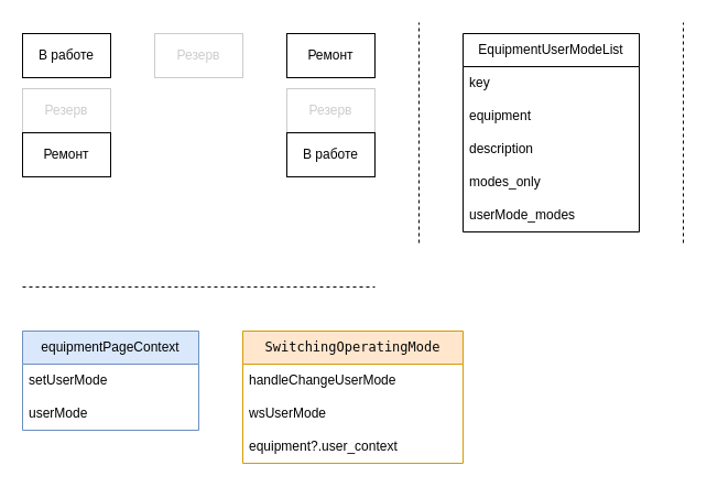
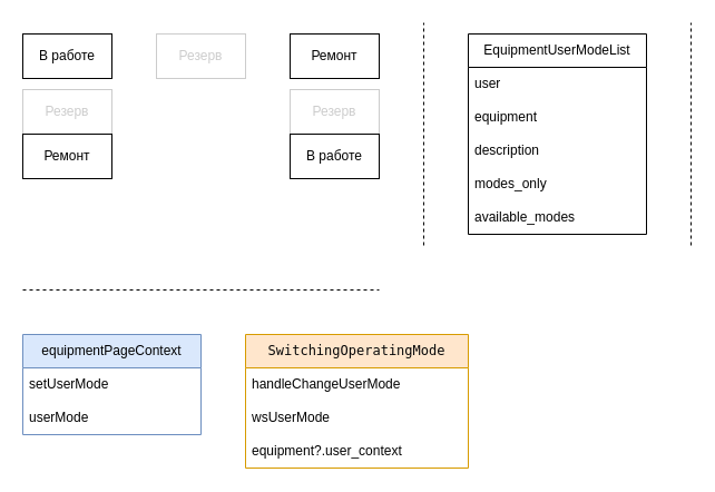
  <mxCell id="0" />
  <mxCell id="1" parent="0" />
  <mxCell id="2" value="В работе" style="rounded=0;whiteSpace=wrap;html=1;" vertex="1" parent="1"><mxGeometry x="20" y="30" width="80" height="40" as="geometry" /></mxCell>
  <mxCell id="3" value="&lt;font color=&quot;#cccccc&quot;&gt;Резерв&lt;/font&gt;" style="rounded=0;whiteSpace=wrap;html=1;strokeColor=#CCCCCC;" vertex="1" parent="1"><mxGeometry x="20" y="80" width="80" height="40" as="geometry" /></mxCell>
  <mxCell id="4" value="Ремонт" style="rounded=0;whiteSpace=wrap;html=1;" vertex="1" parent="1"><mxGeometry x="260" y="30" width="80" height="40" as="geometry" /></mxCell>
  <mxCell id="5" value="Ремонт" style="rounded=0;whiteSpace=wrap;html=1;" vertex="1" parent="1"><mxGeometry x="20" y="120" width="80" height="40" as="geometry" /></mxCell>
  <mxCell id="6" value="&lt;font color=&quot;#cccccc&quot;&gt;Резерв&lt;/font&gt;" style="rounded=0;whiteSpace=wrap;html=1;strokeColor=#CCCCCC;" vertex="1" parent="1"><mxGeometry x="140" y="30" width="80" height="40" as="geometry" /></mxCell>
  <mxCell id="7" value="&lt;font color=&quot;#cccccc&quot;&gt;Резерв&lt;/font&gt;" style="rounded=0;whiteSpace=wrap;html=1;strokeColor=#CCCCCC;" vertex="1" parent="1"><mxGeometry x="260" y="80" width="80" height="40" as="geometry" /></mxCell>
  <mxCell id="8" value="В работе" style="rounded=0;whiteSpace=wrap;html=1;" vertex="1" parent="1"><mxGeometry x="260" y="120" width="80" height="40" as="geometry" /></mxCell>
  <mxCell id="9" value="EquipmentUserModeList" style="swimlane;fontStyle=0;childLayout=stackLayout;horizontal=1;startSize=30;horizontalStack=0;resizeParent=1;resizeParentMax=0;resizeLast=0;collapsible=1;marginBottom=0;whiteSpace=wrap;html=1;" vertex="1" parent="1"><mxGeometry x="420" y="30" width="160" height="180" as="geometry" /></mxCell>
- <mxCell id="10" value="key" style="text;strokeColor=none;fillColor=none;align=left;verticalAlign=middle;spacingLeft=4;spacingRight=4;overflow=hidden;points=[[0,0.5],[1,0.5]];portConstraint=eastwest;rotatable=0;whiteSpace=wrap;html=1;" vertex="1" parent="9"><mxGeometry y="30" width="160" height="30" as="geometry" /></mxCell>
+ <mxCell id="10" value="user" style="text;strokeColor=none;fillColor=none;align=left;verticalAlign=middle;spacingLeft=4;spacingRight=4;overflow=hidden;points=[[0,0.5],[1,0.5]];portConstraint=eastwest;rotatable=0;whiteSpace=wrap;html=1;" vertex="1" parent="9"><mxGeometry y="30" width="160" height="30" as="geometry" /></mxCell>
  <mxCell id="11" value="equipment" style="text;strokeColor=none;fillColor=none;align=left;verticalAlign=middle;spacingLeft=4;spacingRight=4;overflow=hidden;points=[[0,0.5],[1,0.5]];portConstraint=eastwest;rotatable=0;whiteSpace=wrap;html=1;" vertex="1" parent="9"><mxGeometry y="60" width="160" height="30" as="geometry" /></mxCell>
  <mxCell id="12" value="description" style="text;strokeColor=none;fillColor=none;align=left;verticalAlign=middle;spacingLeft=4;spacingRight=4;overflow=hidden;points=[[0,0.5],[1,0.5]];portConstraint=eastwest;rotatable=0;whiteSpace=wrap;html=1;" vertex="1" parent="9"><mxGeometry y="90" width="160" height="30" as="geometry" /></mxCell>
  <mxCell id="13" value="modes_only" style="text;strokeColor=none;fillColor=none;align=left;verticalAlign=middle;spacingLeft=4;spacingRight=4;overflow=hidden;points=[[0,0.5],[1,0.5]];portConstraint=eastwest;rotatable=0;whiteSpace=wrap;html=1;" vertex="1" parent="9"><mxGeometry y="120" width="160" height="30" as="geometry" /></mxCell>
- <mxCell id="14" value="userMode_modes" style="text;strokeColor=none;fillColor=none;align=left;verticalAlign=middle;spacingLeft=4;spacingRight=4;overflow=hidden;points=[[0,0.5],[1,0.5]];portConstraint=eastwest;rotatable=0;whiteSpace=wrap;html=1;" vertex="1" parent="9"><mxGeometry y="150" width="160" height="30" as="geometry" /></mxCell>
+ <mxCell id="14" value="available_modes" style="text;strokeColor=none;fillColor=none;align=left;verticalAlign=middle;spacingLeft=4;spacingRight=4;overflow=hidden;points=[[0,0.5],[1,0.5]];portConstraint=eastwest;rotatable=0;whiteSpace=wrap;html=1;" vertex="1" parent="9"><mxGeometry y="150" width="160" height="30" as="geometry" /></mxCell>
  <mxCell id="15" value="" style="endArrow=none;dashed=1;html=1;rounded=0;" edge="1" parent="1"><mxGeometry width="50" height="50" relative="1" as="geometry"><mxPoint x="380" y="220" as="sourcePoint" /><mxPoint x="380" y="20" as="targetPoint" /></mxGeometry></mxCell>
  <mxCell id="16" value="" style="endArrow=none;dashed=1;html=1;rounded=0;" edge="1" parent="1"><mxGeometry width="50" height="50" relative="1" as="geometry"><mxPoint x="620" y="220" as="sourcePoint" /><mxPoint x="620" y="20" as="targetPoint" /></mxGeometry></mxCell>
  <mxCell id="17" value="" style="endArrow=none;dashed=1;html=1;rounded=0;" edge="1" parent="1"><mxGeometry width="50" height="50" relative="1" as="geometry"><mxPoint x="20" y="260" as="sourcePoint" /><mxPoint x="340" y="260" as="targetPoint" /></mxGeometry></mxCell>
  <mxCell id="18" value="equipmentPageContext" style="swimlane;fontStyle=0;childLayout=stackLayout;horizontal=1;startSize=30;horizontalStack=0;resizeParent=1;resizeParentMax=0;resizeLast=0;collapsible=1;marginBottom=0;whiteSpace=wrap;html=1;fillColor=#dae8fc;strokeColor=#6c8ebf;" vertex="1" parent="1"><mxGeometry x="20" y="300" width="160" height="90" as="geometry" /></mxCell>
  <mxCell id="19" value="setUserMode" style="text;strokeColor=none;fillColor=none;align=left;verticalAlign=middle;spacingLeft=4;spacingRight=4;overflow=hidden;points=[[0,0.5],[1,0.5]];portConstraint=eastwest;rotatable=0;whiteSpace=wrap;html=1;" vertex="1" parent="18"><mxGeometry y="30" width="160" height="30" as="geometry" /></mxCell>
  <mxCell id="20" value="userMode" style="text;strokeColor=none;fillColor=none;align=left;verticalAlign=middle;spacingLeft=4;spacingRight=4;overflow=hidden;points=[[0,0.5],[1,0.5]];portConstraint=eastwest;rotatable=0;whiteSpace=wrap;html=1;" vertex="1" parent="18"><mxGeometry y="60" width="160" height="30" as="geometry" /></mxCell>
  <mxCell id="21" value="&lt;pre style=&quot;border-color: var(--border-color);&quot;&gt;&lt;font color=&quot;#070708&quot; style=&quot;border-color: var(--border-color);&quot; face=&quot;JetBrains Mono, monospace&quot;&gt;SwitchingOperatingMode&lt;/font&gt;&lt;/pre&gt;" style="swimlane;fontStyle=0;childLayout=stackLayout;horizontal=1;startSize=30;horizontalStack=0;resizeParent=1;resizeParentMax=0;resizeLast=0;collapsible=1;marginBottom=0;whiteSpace=wrap;html=1;fillColor=#ffe6cc;strokeColor=#d79b00;" vertex="1" parent="1"><mxGeometry x="220" y="300" width="200" height="120" as="geometry" /></mxCell>
  <mxCell id="22" value="handleChangeUserMode" style="text;strokeColor=none;fillColor=none;align=left;verticalAlign=middle;spacingLeft=4;spacingRight=4;overflow=hidden;points=[[0,0.5],[1,0.5]];portConstraint=eastwest;rotatable=0;whiteSpace=wrap;html=1;" vertex="1" parent="21"><mxGeometry y="30" width="200" height="30" as="geometry" /></mxCell>
  <mxCell id="23" value="wsUserMode" style="text;strokeColor=none;fillColor=none;align=left;verticalAlign=middle;spacingLeft=4;spacingRight=4;overflow=hidden;points=[[0,0.5],[1,0.5]];portConstraint=eastwest;rotatable=0;whiteSpace=wrap;html=1;" vertex="1" parent="21"><mxGeometry y="60" width="200" height="30" as="geometry" /></mxCell>
  <mxCell id="24" value="equipment?.user_context" style="text;strokeColor=none;fillColor=none;align=left;verticalAlign=middle;spacingLeft=4;spacingRight=4;overflow=hidden;points=[[0,0.5],[1,0.5]];portConstraint=eastwest;rotatable=0;whiteSpace=wrap;html=1;" vertex="1" parent="21"><mxGeometry y="90" width="200" height="30" as="geometry" /></mxCell>
